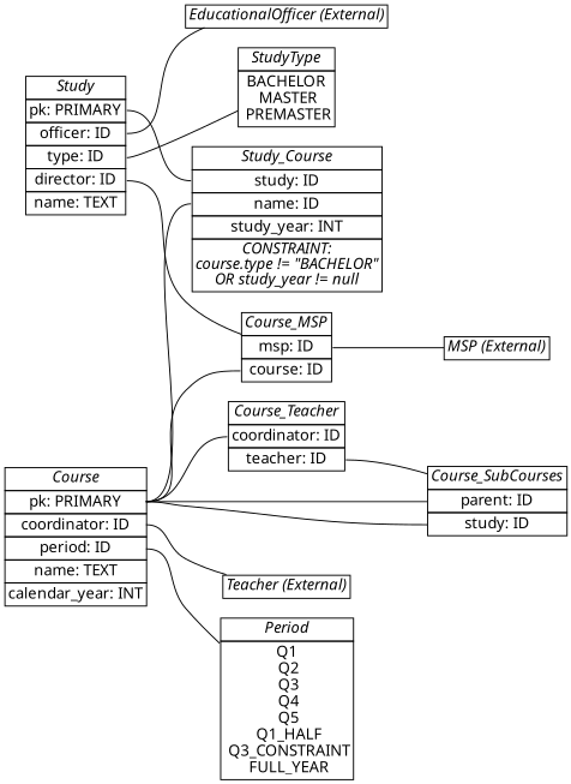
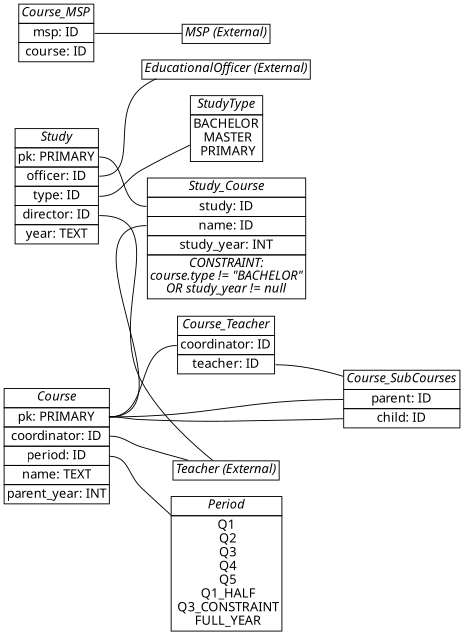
  graph {
    fontname="Noto Sans"
    rankdir=LR
    node [fontname="Noto Sans" shape=plain]
    edge [fontname="Noto Sans" tailport=pk]
-   n1 [label=< <table border="0" cellborder="1" cellspacing="0">     <tr><td><i>Study</i></td></tr>     <tr><td port="pk">pk: PRIMARY</td></tr>     <tr><td port="officer">officer: ID</td></tr>     <tr><td port="type">type: ID</td></tr>     <tr><td port="director">director: ID</td></tr>     <tr><td>name: TEXT</td></tr> </table> >]
-   n2 [label=< <table border="0" cellborder="1" cellspacing="0">     <tr><td><i>StudyType</i></td></tr>     <tr><td>BACHELOR<br/> MASTER<br/> PREMASTER</td></tr> </table> >]
+   n1 [label=< <table border="0" cellborder="1" cellspacing="0">     <tr><td><i>Study</i></td></tr>     <tr><td port="pk">pk: PRIMARY</td></tr>     <tr><td port="officer">officer: ID</td></tr>     <tr><td port="type">type: ID</td></tr>     <tr><td port="director">director: ID</td></tr>     <tr><td>year: TEXT</td></tr> </table> >]
+   n2 [label=< <table border="0" cellborder="1" cellspacing="0">     <tr><td><i>StudyType</i></td></tr>     <tr><td>BACHELOR<br/> MASTER<br/> PRIMARY</td></tr> </table> >]
    n3 [label=< <table border="0" cellborder="1" cellspacing="0">     <tr><td><i>Study_Course</i></td></tr>     <tr><td port="study">study: ID</td></tr>     <tr><td port="course">name: ID</td></tr>     <tr><td>study_year: INT</td></tr>     <tr><td><i>CONSTRAINT:<br/>course.type != "BACHELOR"<br/>OR study_year != null</i></td></tr> </table> >]
    n4 [label=< <table border="0" cellborder="1" cellspacing="0">     <tr><td><i>Teacher (External)</i></td></tr> </table> >]
    n5 [label=< <table border="0" cellborder="1" cellspacing="0">     <tr><td><i>EducationalOfficer (External)</i></td></tr> </table> >]
-   n6 [label=< <table border="0" cellborder="1" cellspacing="0">     <tr><td><i>Course</i></td></tr>     <tr><td port="pk">pk: PRIMARY</td></tr>     <tr><td port="coordinator">coordinator: ID</td></tr>     <tr><td port="period">period: ID</td></tr>     <tr><td>name: TEXT</td></tr>     <tr><td>calendar_year: INT</td></tr> </table> >]
+   n6 [label=< <table border="0" cellborder="1" cellspacing="0">     <tr><td><i>Course</i></td></tr>     <tr><td port="pk">pk: PRIMARY</td></tr>     <tr><td port="coordinator">coordinator: ID</td></tr>     <tr><td port="period">period: ID</td></tr>     <tr><td>name: TEXT</td></tr>     <tr><td>parent_year: INT</td></tr> </table> >]
    n7 [label=< <table border="0" cellborder="1" cellspacing="0">     <tr><td><i>Period</i></td></tr>     <tr><td>Q1<br/> Q2<br/> Q3<br/> Q4<br/> Q5<br/> Q1_HALF<br/> Q3_CONSTRAINT<br/> FULL_YEAR</td></tr> </table> >]
-   n8 [label=< <table border="0" cellborder="1" cellspacing="0">     <tr><td><i>Course_SubCourses</i></td></tr>     <tr><td port="parent">parent: ID</td></tr>     <tr><td port="child">study: ID</td></tr> </table> >]
+   n8 [label=< <table border="0" cellborder="1" cellspacing="0">     <tr><td><i>Course_SubCourses</i></td></tr>     <tr><td port="parent">parent: ID</td></tr>     <tr><td port="child">child: ID</td></tr> </table> >]
    n9 [label=< <table border="0" cellborder="1" cellspacing="0">     <tr><td><i>Course_MSP</i></td></tr>     <tr><td port="msp">msp: ID</td></tr>     <tr><td port="course">course: ID</td></tr> </table> >]
    n10 [label=< <table border="0" cellborder="1" cellspacing="0">     <tr><td><i>Course_Teacher</i></td></tr>     <tr><td port="course">coordinator: ID</td></tr>     <tr><td port="teacher">teacher: ID</td></tr> </table> >]
    n11 [label=< <table border="0" cellborder="1" cellspacing="0">     <tr><td><i>MSP (External)</i></td></tr> </table> >]
    n1 -- n2 [tailport=type]
    n1 -- n3 [headport=study]
-   n1 -- n9 [tailport=director]
+   n1 -- n4 [tailport=director]
    n1 -- n5 [tailport=officer]
    n6 -- n3 [headport=course]
    n6 -- n4 [tailport=coordinator]
    n6 -- n7 [tailport=period]
    n6 -- n8 [headport=parent]
    n6 -- n8 [headport=child]
-   n6 -- n9 [headport=course]
    n6 -- n10 [headport=course]
    n9 -- n11 [tailport=msp]
    n10 -- n8 [tailport=teacher]
  }
